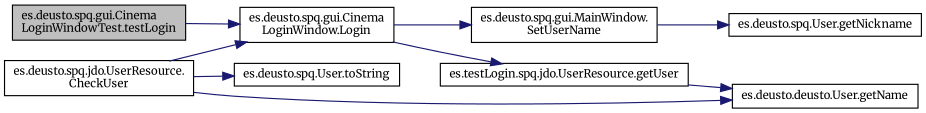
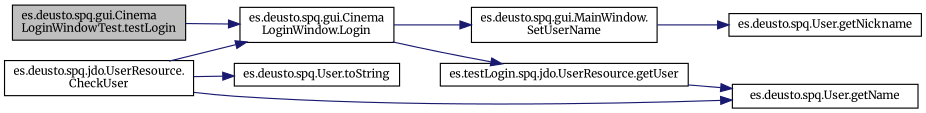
  digraph {
    fontname=Merriweather
    rankdir=LR
    node [color=black fillcolor=white fontname=Merriweather fontsize=10 shape=record style=filled]
    edge [color=midnightblue fontname=Merriweather fontsize=10 labelfontname=Helvetica labelfontsize=10 style=solid]
    n1 [fillcolor=grey75 fontcolor=black height=0.2 label="es.deusto.spq.gui.Cinema\lLoginWindowTest.testLogin" width=0.4]
    n2 [height=0.2 label="es.deusto.spq.gui.Cinema\lLoginWindow.Login" width=0.4]
    n3 [height=0.2 label="es.testLogin.spq.jdo.UserResource.getUser" width=0.4]
    n4 [height=0.2 label="es.deusto.spq.gui.MainWindow.\lSetUserName" width=0.4]
    n5 [height=0.2 label="es.deusto.spq.jdo.UserResource.\lCheckUser" width=0.4]
-   n6 [height=0.2 label="es.deusto.deusto.User.getName" width=0.4]
+   n6 [height=0.2 label="es.deusto.spq.User.getName" width=0.4]
    n7 [height=0.2 label="es.deusto.spq.User.toString" width=0.4]
    n8 [height=0.2 label="es.deusto.spq.User.getNickname" width=0.4]
    n1 -> n2
    n2 -> n3
    n2 -> n4
    n3 -> n6
    n4 -> n8
    n5 -> n2
    n5 -> n6
    n5 -> n7
  }
